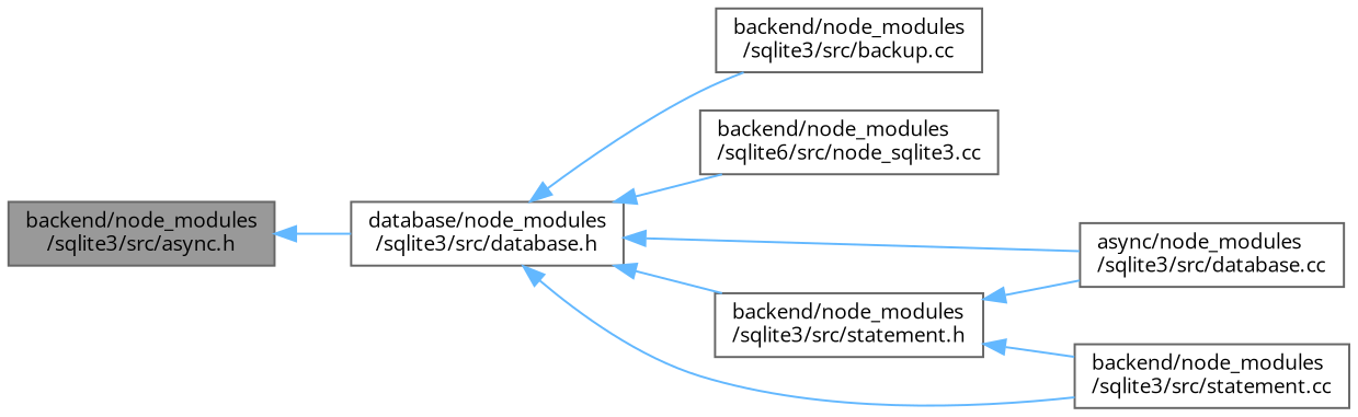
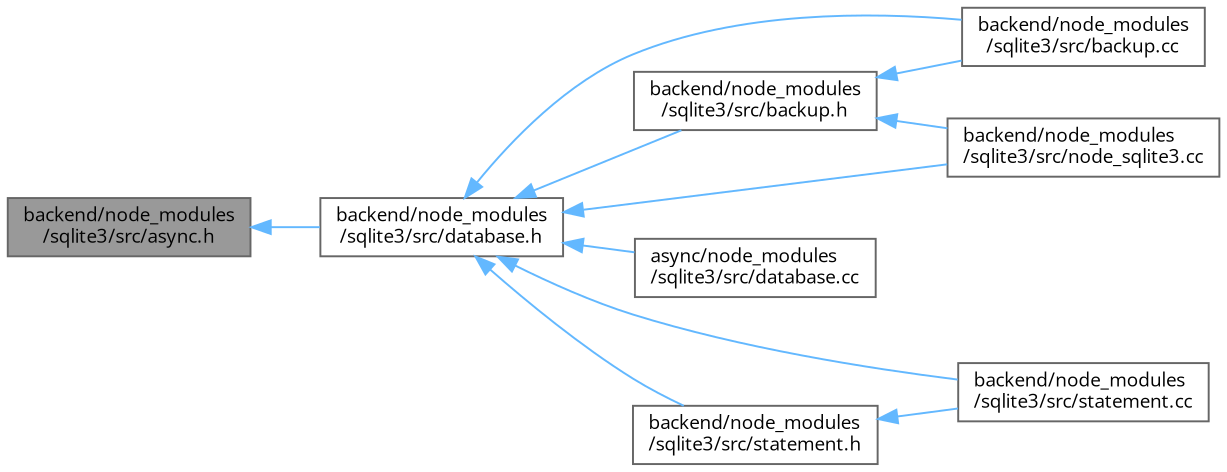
  digraph {
    fontname="Open Sans"
    rankdir=LR
    node [color=grey40 fillcolor=white fontname="Open Sans" fontsize=10 shape=box style=filled]
    edge [color=steelblue1 dir=back fontname="Open Sans" fontsize=10 labelfontname=Helvetica labelfontsize=10 style=solid]
    n1 [color=gray40 fillcolor=grey60 fontcolor=black height=0.2 label="backend/node_modules\l/sqlite3/src/async.h" width=0.4]
-   n2 [height=0.2 label="database/node_modules\l/sqlite3/src/database.h" width=0.4]
+   n2 [height=0.2 label="backend/node_modules\l/sqlite3/src/database.h" width=0.4]
    n3 [height=0.2 label="backend/node_modules\l/sqlite3/src/backup.cc" width=0.4]
-   n5 [height=0.2 label="backend/node_modules\l/sqlite6/src/node_sqlite3.cc" width=0.4]
+   n4 [height=0.2 label="backend/node_modules\l/sqlite3/src/backup.h" width=0.4]
+   n5 [height=0.2 label="backend/node_modules\l/sqlite3/src/node_sqlite3.cc" width=0.4]
    n6 [height=0.2 label="async/node_modules\l/sqlite3/src/database.cc" width=0.4]
    n7 [height=0.2 label="backend/node_modules\l/sqlite3/src/statement.cc" width=0.4]
    n8 [height=0.2 label="backend/node_modules\l/sqlite3/src/statement.h" width=0.4]
    n1 -> n2
    n2 -> n3
+   n2 -> n4
    n2 -> n5
    n2 -> n6
    n2 -> n7
    n2 -> n8
-   n8 -> n6
+   n4 -> n3
+   n4 -> n5
    n8 -> n7
  }
